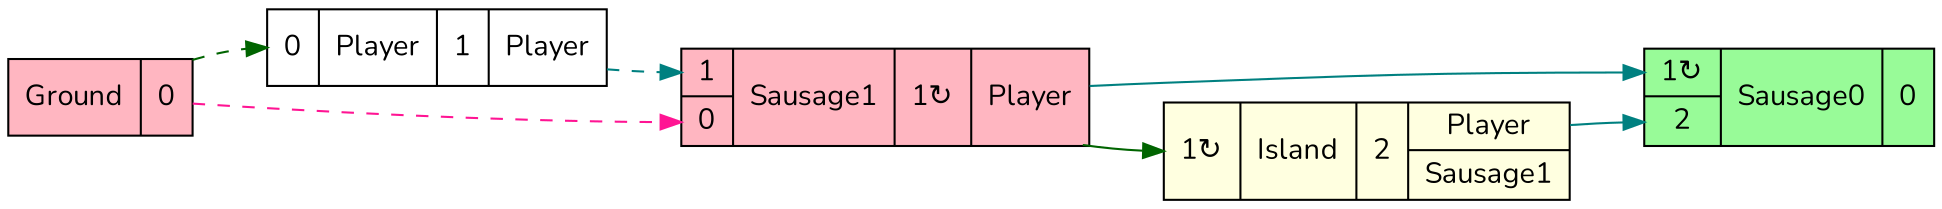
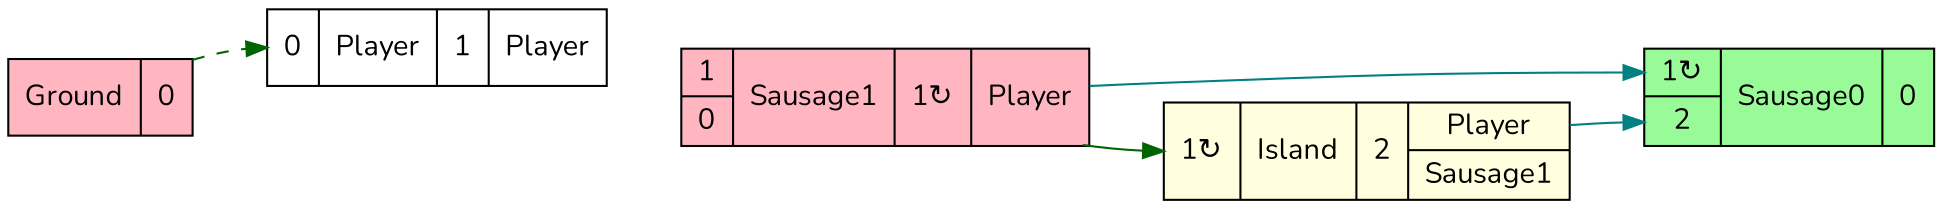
  digraph {
    fontname=Nunito
    rankdir=LR
    node [fillcolor=lightpink fontname=Nunito shape=record style=filled]
    edge [color=teal fontname=Nunito headport=Sausage1P style=dashed]
    n1 [fillcolor=white label="{{<GroundP>0}|{Player}|<PlayerOUT>1|{Player}}"]
    n2 [label="{{<Player>1|<GroundP>0}|{Sausage1}|<Sausage1OUT>1&#8635;|{Player}}"]
    n3 [fillcolor=palegreen label="{{<Sausage1P>1&#8635;|<Island>2}|{Sausage0}|<Sausage0OUT>0}"]
    n4 [fillcolor=lightyellow label="{{<Sausage1P>1&#8635;}|{Island}|<IslandOUT>2|{Player|Sausage1}}"]
    n5 [label="{{Ground}|<GroundOUT>0}"]
-   n1 -> n2 [headport=Player]
    n2 -> n3 [style=solid]
    n2 -> n4 [color=darkgreen style=solid]
    n4 -> n3 [headport=Island style=solid]
    n5 -> n1 [color=darkgreen headport=GroundP]
-   n5 -> n2 [color=deeppink headport=GroundP]
  }
